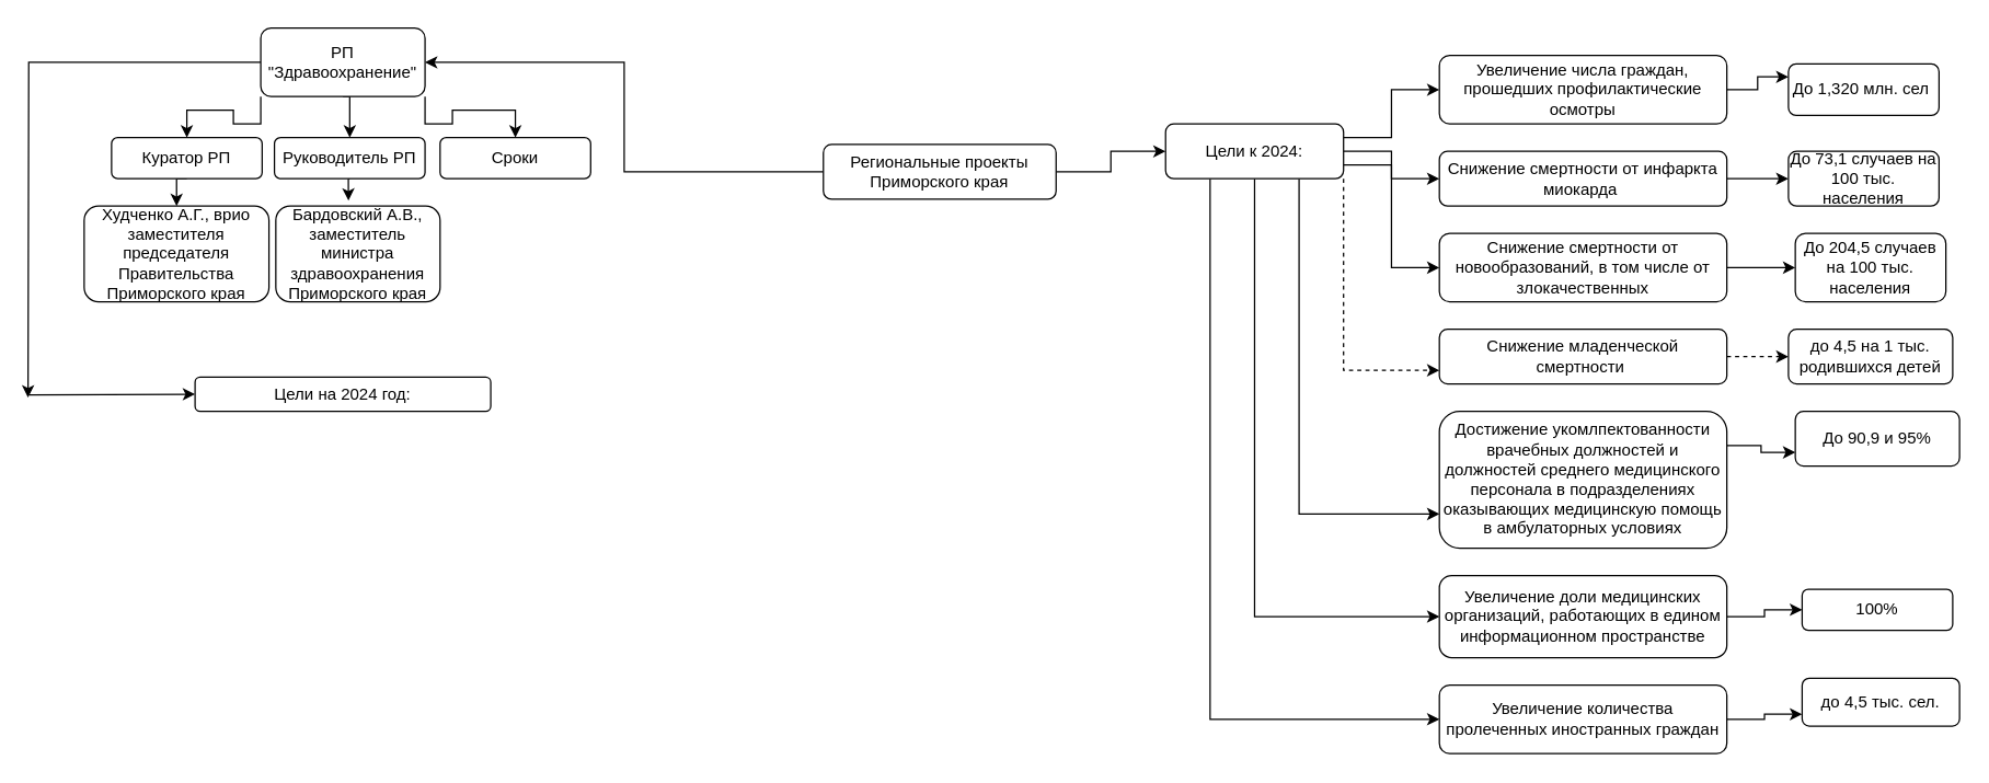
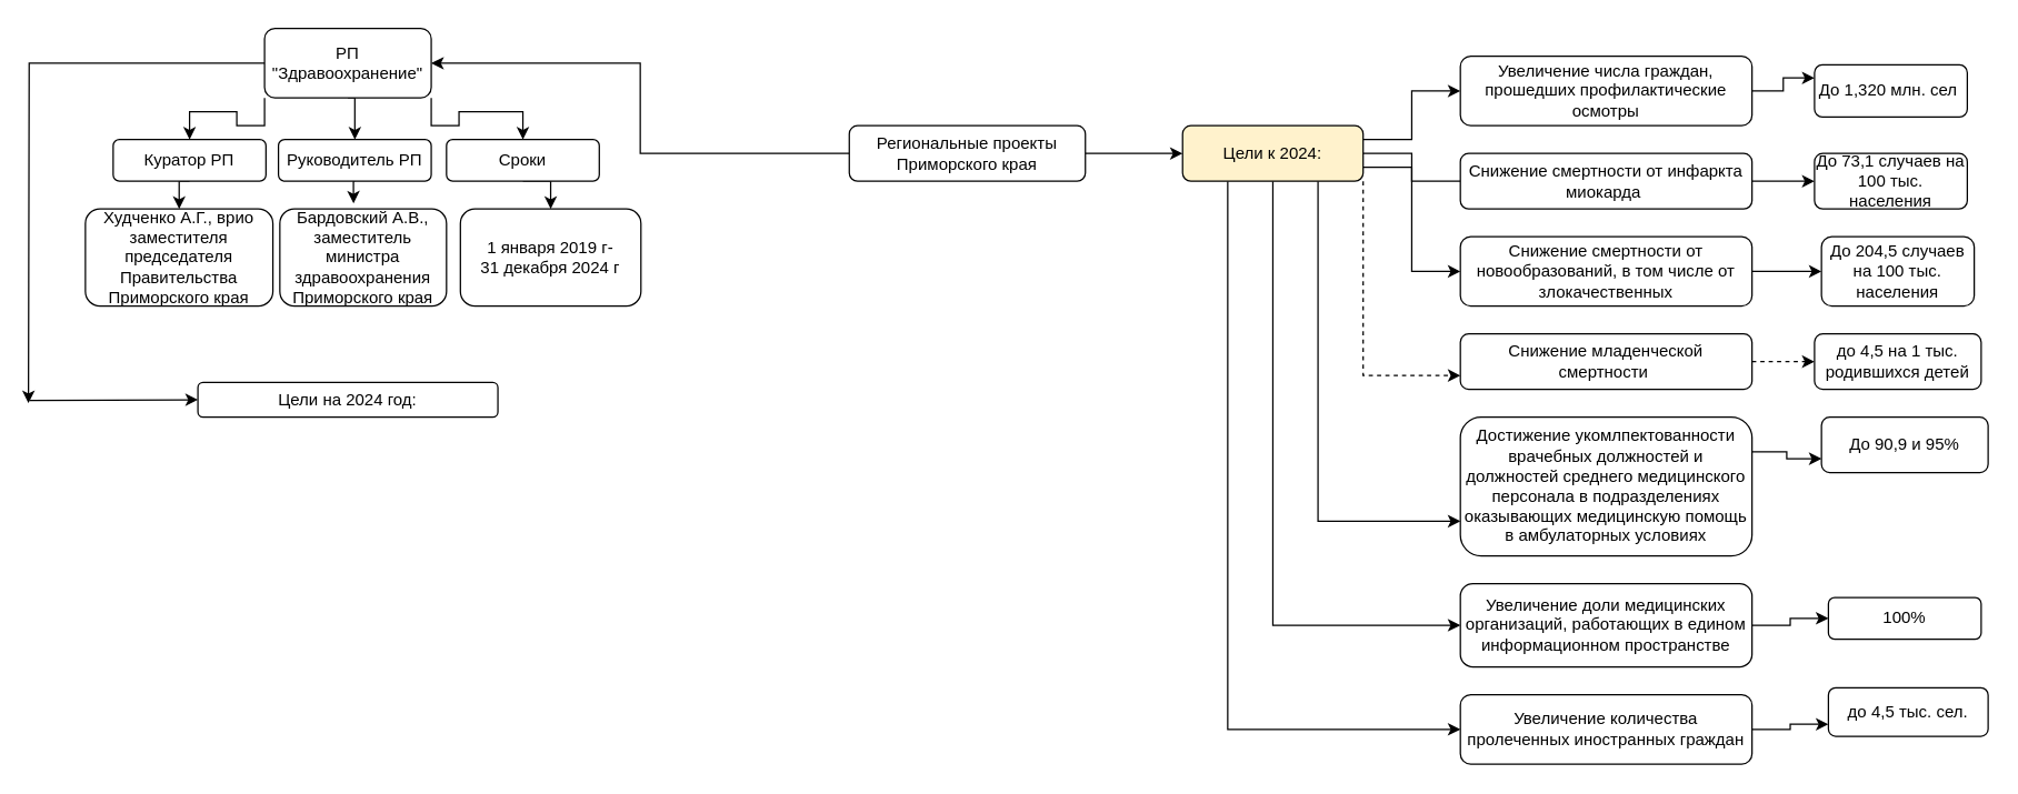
  <mxCell id="0" />
  <mxCell id="1" parent="0" />
  <mxCell id="2" style="edgeStyle=orthogonalEdgeStyle;rounded=0;orthogonalLoop=1;jettySize=auto;html=1;exitX=0.5;exitY=1;exitDx=0;exitDy=0;entryX=0.5;entryY=0;entryDx=0;entryDy=0;" edge="1" parent="1" source="6" target="10"><mxGeometry relative="1" as="geometry" /></mxCell>
  <mxCell id="3" style="edgeStyle=orthogonalEdgeStyle;rounded=0;orthogonalLoop=1;jettySize=auto;html=1;exitX=1;exitY=1;exitDx=0;exitDy=0;entryX=0.5;entryY=0;entryDx=0;entryDy=0;" edge="1" parent="1" source="6" target="12"><mxGeometry relative="1" as="geometry" /></mxCell>
  <mxCell id="4" style="edgeStyle=orthogonalEdgeStyle;rounded=0;orthogonalLoop=1;jettySize=auto;html=1;exitX=0;exitY=1;exitDx=0;exitDy=0;entryX=0.5;entryY=0;entryDx=0;entryDy=0;" edge="1" parent="1" source="6" target="8"><mxGeometry relative="1" as="geometry" /></mxCell>
  <mxCell id="5" style="edgeStyle=orthogonalEdgeStyle;rounded=0;orthogonalLoop=1;jettySize=auto;html=1;exitX=0;exitY=0.5;exitDx=0;exitDy=0;" edge="1" parent="1" source="6"><mxGeometry relative="1" as="geometry"><mxPoint x="20" y="290" as="targetPoint" /></mxGeometry></mxCell>
  <mxCell id="6" value="РП &quot;Здравоохранение&quot;" style="rounded=1;whiteSpace=wrap;html=1;" vertex="1" parent="1"><mxGeometry x="190" y="20" width="120" height="50" as="geometry" /></mxCell>
  <mxCell id="7" style="edgeStyle=orthogonalEdgeStyle;rounded=0;orthogonalLoop=1;jettySize=auto;html=1;exitX=0.5;exitY=1;exitDx=0;exitDy=0;entryX=0.5;entryY=0;entryDx=0;entryDy=0;" edge="1" parent="1" source="8" target="13"><mxGeometry relative="1" as="geometry" /></mxCell>
  <mxCell id="8" value="Куратор РП" style="rounded=1;whiteSpace=wrap;html=1;" vertex="1" parent="1"><mxGeometry x="81" y="100" width="110" height="30" as="geometry" /></mxCell>
  <mxCell id="9" style="edgeStyle=orthogonalEdgeStyle;rounded=0;orthogonalLoop=1;jettySize=auto;html=1;exitX=0.5;exitY=1;exitDx=0;exitDy=0;entryX=0.442;entryY=-0.057;entryDx=0;entryDy=0;entryPerimeter=0;" edge="1" parent="1" source="10" target="14"><mxGeometry relative="1" as="geometry" /></mxCell>
  <mxCell id="10" value="Руководитель РП" style="rounded=1;whiteSpace=wrap;html=1;" vertex="1" parent="1"><mxGeometry x="200" y="100" width="110" height="30" as="geometry" /></mxCell>
+ <mxCell id="11" style="edgeStyle=orthogonalEdgeStyle;rounded=0;orthogonalLoop=1;jettySize=auto;html=1;exitX=0.5;exitY=1;exitDx=0;exitDy=0;entryX=0.5;entryY=0;entryDx=0;entryDy=0;" edge="1" parent="1" source="12" target="15"><mxGeometry relative="1" as="geometry" /></mxCell>
  <mxCell id="12" value="Сроки" style="rounded=1;whiteSpace=wrap;html=1;" vertex="1" parent="1"><mxGeometry x="321" y="100" width="110" height="30" as="geometry" /></mxCell>
  <mxCell id="13" value="Худченко А.Г., врио заместителя председателя Правительства Приморского края" style="rounded=1;whiteSpace=wrap;html=1;" vertex="1" parent="1"><mxGeometry x="61" y="150" width="135" height="70" as="geometry" /></mxCell>
  <mxCell id="14" value="Бардовский А.В., заместитель министра здравоохранения Приморского края" style="rounded=1;whiteSpace=wrap;html=1;" vertex="1" parent="1"><mxGeometry x="201" y="150" width="120" height="70" as="geometry" /></mxCell>
+ <mxCell id="15" value="1 января 2019 г-&lt;br&gt;31 декабря 2024 г" style="rounded=1;whiteSpace=wrap;html=1;" vertex="1" parent="1"><mxGeometry x="331" y="150" width="130" height="70" as="geometry" /></mxCell>
  <mxCell id="16" value="Цели на 2024 год:" style="rounded=1;whiteSpace=wrap;html=1;" vertex="1" parent="1"><mxGeometry x="142" y="275" width="216" height="25" as="geometry" /></mxCell>
  <mxCell id="17" style="edgeStyle=orthogonalEdgeStyle;rounded=0;orthogonalLoop=1;jettySize=auto;html=1;exitX=1;exitY=0.5;exitDx=0;exitDy=0;entryX=0;entryY=0.5;entryDx=0;entryDy=0;" edge="1" parent="1" source="19" target="27"><mxGeometry relative="1" as="geometry" /></mxCell>
  <mxCell id="18" style="edgeStyle=orthogonalEdgeStyle;rounded=0;orthogonalLoop=1;jettySize=auto;html=1;exitX=0;exitY=0.5;exitDx=0;exitDy=0;entryX=1;entryY=0.5;entryDx=0;entryDy=0;" edge="1" parent="1" source="19" target="6"><mxGeometry relative="1" as="geometry" /></mxCell>
- <mxCell id="19" value="Региональные проекты Приморского края" style="rounded=1;whiteSpace=wrap;html=1;" vertex="1" parent="1"><mxGeometry x="601" y="105" width="170" height="40" as="geometry" /></mxCell>
- <mxCell id="20" style="edgeStyle=orthogonalEdgeStyle;rounded=0;orthogonalLoop=1;jettySize=auto;html=1;exitX=1;exitY=0.5;exitDx=0;exitDy=0;entryX=0;entryY=0.5;entryDx=0;entryDy=0;" edge="1" parent="1" source="27" target="32"><mxGeometry relative="1" as="geometry" /></mxCell>
+ <mxCell id="19" value="Региональные проекты Приморского края" style="rounded=1;whiteSpace=wrap;html=1;" vertex="1" parent="1"><mxGeometry x="611" y="90" width="170" height="40" as="geometry" /></mxCell>
+ <mxCell id="20" style="edgeStyle=orthogonalEdgeStyle;rounded=0;orthogonalLoop=1;jettySize=auto;html=1;exitX=1;exitY=0.5;exitDx=0;exitDy=0;entryX=0;entryY=0.5;entryDx=0;entryDy=0;endArrow=none;" edge="1" parent="1" source="27" target="32"><mxGeometry relative="1" as="geometry" /></mxCell>
  <mxCell id="21" style="edgeStyle=orthogonalEdgeStyle;rounded=0;orthogonalLoop=1;jettySize=auto;html=1;exitX=1;exitY=0.25;exitDx=0;exitDy=0;entryX=0;entryY=0.5;entryDx=0;entryDy=0;" edge="1" parent="1" source="27" target="29"><mxGeometry relative="1" as="geometry" /></mxCell>
  <mxCell id="22" style="edgeStyle=orthogonalEdgeStyle;rounded=0;orthogonalLoop=1;jettySize=auto;html=1;exitX=1;exitY=0.75;exitDx=0;exitDy=0;entryX=0;entryY=0.5;entryDx=0;entryDy=0;" edge="1" parent="1" source="27" target="35"><mxGeometry relative="1" as="geometry" /></mxCell>
  <mxCell id="23" style="edgeStyle=orthogonalEdgeStyle;rounded=0;orthogonalLoop=1;jettySize=auto;html=1;exitX=1;exitY=1;exitDx=0;exitDy=0;entryX=0;entryY=0.75;entryDx=0;entryDy=0;dashed=1;" edge="1" parent="1" source="27" target="38"><mxGeometry relative="1" as="geometry" /></mxCell>
  <mxCell id="24" style="edgeStyle=orthogonalEdgeStyle;rounded=0;orthogonalLoop=1;jettySize=auto;html=1;exitX=0.75;exitY=1;exitDx=0;exitDy=0;entryX=0;entryY=0.75;entryDx=0;entryDy=0;" edge="1" parent="1" source="27" target="41"><mxGeometry relative="1" as="geometry" /></mxCell>
  <mxCell id="25" style="edgeStyle=orthogonalEdgeStyle;rounded=0;orthogonalLoop=1;jettySize=auto;html=1;exitX=0.5;exitY=1;exitDx=0;exitDy=0;entryX=0;entryY=0.5;entryDx=0;entryDy=0;" edge="1" parent="1" source="27" target="44"><mxGeometry relative="1" as="geometry" /></mxCell>
  <mxCell id="26" style="edgeStyle=orthogonalEdgeStyle;rounded=0;orthogonalLoop=1;jettySize=auto;html=1;exitX=0.25;exitY=1;exitDx=0;exitDy=0;entryX=0;entryY=0.5;entryDx=0;entryDy=0;" edge="1" parent="1" source="27" target="47"><mxGeometry relative="1" as="geometry" /></mxCell>
- <mxCell id="27" value="Цели к 2024:" style="rounded=1;whiteSpace=wrap;html=1;" vertex="1" parent="1"><mxGeometry x="851" y="90" width="130" height="40" as="geometry" /></mxCell>
+ <mxCell id="27" value="Цели к 2024:" style="rounded=1;whiteSpace=wrap;html=1;fillColor=#fff2cc;" vertex="1" parent="1"><mxGeometry x="851" y="90" width="130" height="40" as="geometry" /></mxCell>
  <mxCell id="28" style="edgeStyle=orthogonalEdgeStyle;rounded=0;orthogonalLoop=1;jettySize=auto;html=1;exitX=1;exitY=0.5;exitDx=0;exitDy=0;entryX=0;entryY=0.25;entryDx=0;entryDy=0;" edge="1" parent="1" source="29" target="30"><mxGeometry relative="1" as="geometry" /></mxCell>
  <mxCell id="29" value="Увеличение числа граждан, прошедших профилактические осмотры" style="rounded=1;whiteSpace=wrap;html=1;" vertex="1" parent="1"><mxGeometry x="1051" y="40" width="210" height="50" as="geometry" /></mxCell>
  <mxCell id="30" value="До 1,320 млн. сел&amp;nbsp;" style="rounded=1;whiteSpace=wrap;html=1;" vertex="1" parent="1"><mxGeometry x="1306" y="46.25" width="110" height="37.5" as="geometry" /></mxCell>
  <mxCell id="31" style="edgeStyle=orthogonalEdgeStyle;rounded=0;orthogonalLoop=1;jettySize=auto;html=1;exitX=1;exitY=0.5;exitDx=0;exitDy=0;" edge="1" parent="1" source="32" target="33"><mxGeometry relative="1" as="geometry" /></mxCell>
  <mxCell id="32" value="Снижение смертности от инфаркта миокарда&amp;nbsp;" style="rounded=1;whiteSpace=wrap;html=1;" vertex="1" parent="1"><mxGeometry x="1051" y="110" width="210" height="40" as="geometry" /></mxCell>
  <mxCell id="33" value="До 73,1 случаев на 100 тыс. населения" style="rounded=1;whiteSpace=wrap;html=1;" vertex="1" parent="1"><mxGeometry x="1306" y="110" width="110" height="40" as="geometry" /></mxCell>
  <mxCell id="34" style="edgeStyle=orthogonalEdgeStyle;rounded=0;orthogonalLoop=1;jettySize=auto;html=1;exitX=1;exitY=0.5;exitDx=0;exitDy=0;entryX=0;entryY=0.5;entryDx=0;entryDy=0;" edge="1" parent="1" source="35" target="36"><mxGeometry relative="1" as="geometry" /></mxCell>
  <mxCell id="35" value="Снижение смертности от новообразований, в том числе от злокачественных" style="rounded=1;whiteSpace=wrap;html=1;" vertex="1" parent="1"><mxGeometry x="1051" y="170" width="210" height="50" as="geometry" /></mxCell>
  <mxCell id="36" value="До 204,5 случаев на 100 тыс. населения" style="rounded=1;whiteSpace=wrap;html=1;" vertex="1" parent="1"><mxGeometry x="1311" y="170" width="110" height="50" as="geometry" /></mxCell>
  <mxCell id="37" style="edgeStyle=orthogonalEdgeStyle;rounded=0;orthogonalLoop=1;jettySize=auto;html=1;exitX=1;exitY=0.5;exitDx=0;exitDy=0;entryX=0;entryY=0.5;entryDx=0;entryDy=0;dashed=1;" edge="1" parent="1" source="38" target="39"><mxGeometry relative="1" as="geometry" /></mxCell>
  <mxCell id="38" value="Снижение младенческой смертности&amp;nbsp;" style="rounded=1;whiteSpace=wrap;html=1;" vertex="1" parent="1"><mxGeometry x="1051" y="240" width="210" height="40" as="geometry" /></mxCell>
  <mxCell id="39" value="до 4,5 на 1 тыс. родившихся детей" style="rounded=1;whiteSpace=wrap;html=1;" vertex="1" parent="1"><mxGeometry x="1306" y="240" width="120" height="40" as="geometry" /></mxCell>
  <mxCell id="40" style="edgeStyle=orthogonalEdgeStyle;rounded=0;orthogonalLoop=1;jettySize=auto;html=1;exitX=1;exitY=0.25;exitDx=0;exitDy=0;entryX=0;entryY=0.75;entryDx=0;entryDy=0;" edge="1" parent="1" source="41" target="42"><mxGeometry relative="1" as="geometry" /></mxCell>
  <mxCell id="41" value="Достижение укомлпектованности врачебных должностей и должностей среднего медицинского персонала в подразделениях оказывающих медицинскую помощь в амбулаторных условиях" style="rounded=1;whiteSpace=wrap;html=1;" vertex="1" parent="1"><mxGeometry x="1051" y="300" width="210" height="100" as="geometry" /></mxCell>
  <mxCell id="42" value="До 90,9 и 95%" style="rounded=1;whiteSpace=wrap;html=1;" vertex="1" parent="1"><mxGeometry x="1311" y="300" width="120" height="40" as="geometry" /></mxCell>
  <mxCell id="43" style="edgeStyle=orthogonalEdgeStyle;rounded=0;orthogonalLoop=1;jettySize=auto;html=1;exitX=1;exitY=0.5;exitDx=0;exitDy=0;entryX=0;entryY=0.5;entryDx=0;entryDy=0;" edge="1" parent="1" source="44" target="45"><mxGeometry relative="1" as="geometry" /></mxCell>
  <mxCell id="44" value="Увеличение доли медицинских организаций, работающих в едином информационном пространстве" style="rounded=1;whiteSpace=wrap;html=1;" vertex="1" parent="1"><mxGeometry x="1051" y="420" width="210" height="60" as="geometry" /></mxCell>
  <mxCell id="45" value="100%" style="rounded=1;whiteSpace=wrap;html=1;" vertex="1" parent="1"><mxGeometry x="1316" y="430" width="110" height="30" as="geometry" /></mxCell>
  <mxCell id="46" style="edgeStyle=orthogonalEdgeStyle;rounded=0;orthogonalLoop=1;jettySize=auto;html=1;exitX=1;exitY=0.5;exitDx=0;exitDy=0;entryX=0;entryY=0.75;entryDx=0;entryDy=0;" edge="1" parent="1" source="47" target="48"><mxGeometry relative="1" as="geometry" /></mxCell>
  <mxCell id="47" value="Увеличение количества пролеченных иностранных граждан" style="rounded=1;whiteSpace=wrap;html=1;" vertex="1" parent="1"><mxGeometry x="1051" y="500" width="210" height="50" as="geometry" /></mxCell>
  <mxCell id="48" value="до 4,5 тыс. сел." style="rounded=1;whiteSpace=wrap;html=1;" vertex="1" parent="1"><mxGeometry x="1316" y="495" width="115" height="35" as="geometry" /></mxCell>
  <mxCell id="49" value="" style="endArrow=classic;html=1;entryX=0;entryY=0.5;entryDx=0;entryDy=0;" edge="1" parent="1" target="16"><mxGeometry width="50" height="50" relative="1" as="geometry"><mxPoint x="21" y="288" as="sourcePoint" /><mxPoint x="71" y="275" as="targetPoint" /></mxGeometry></mxCell>
